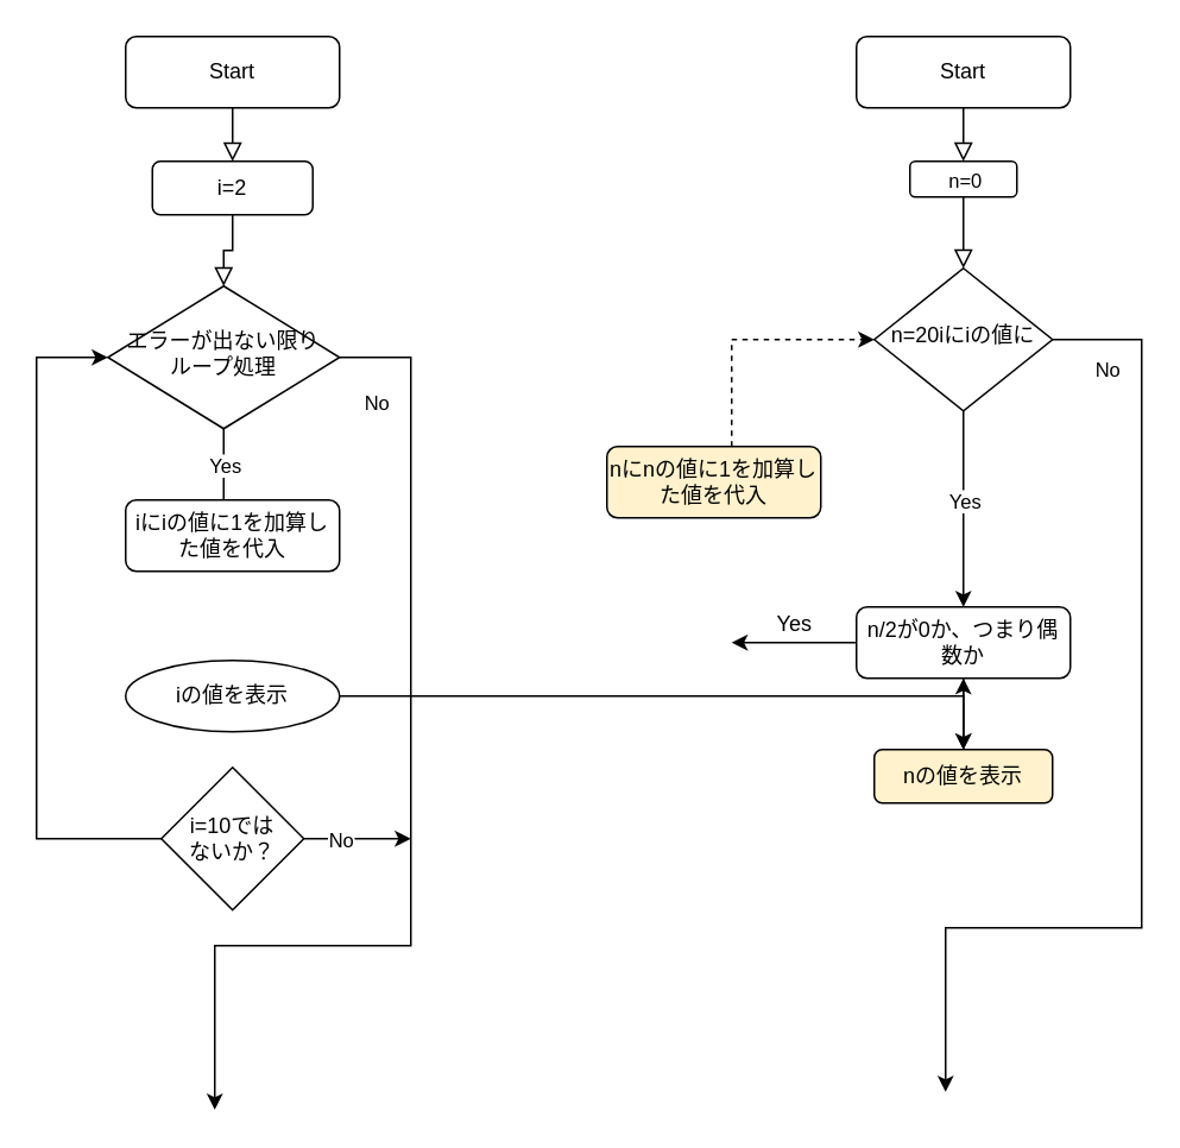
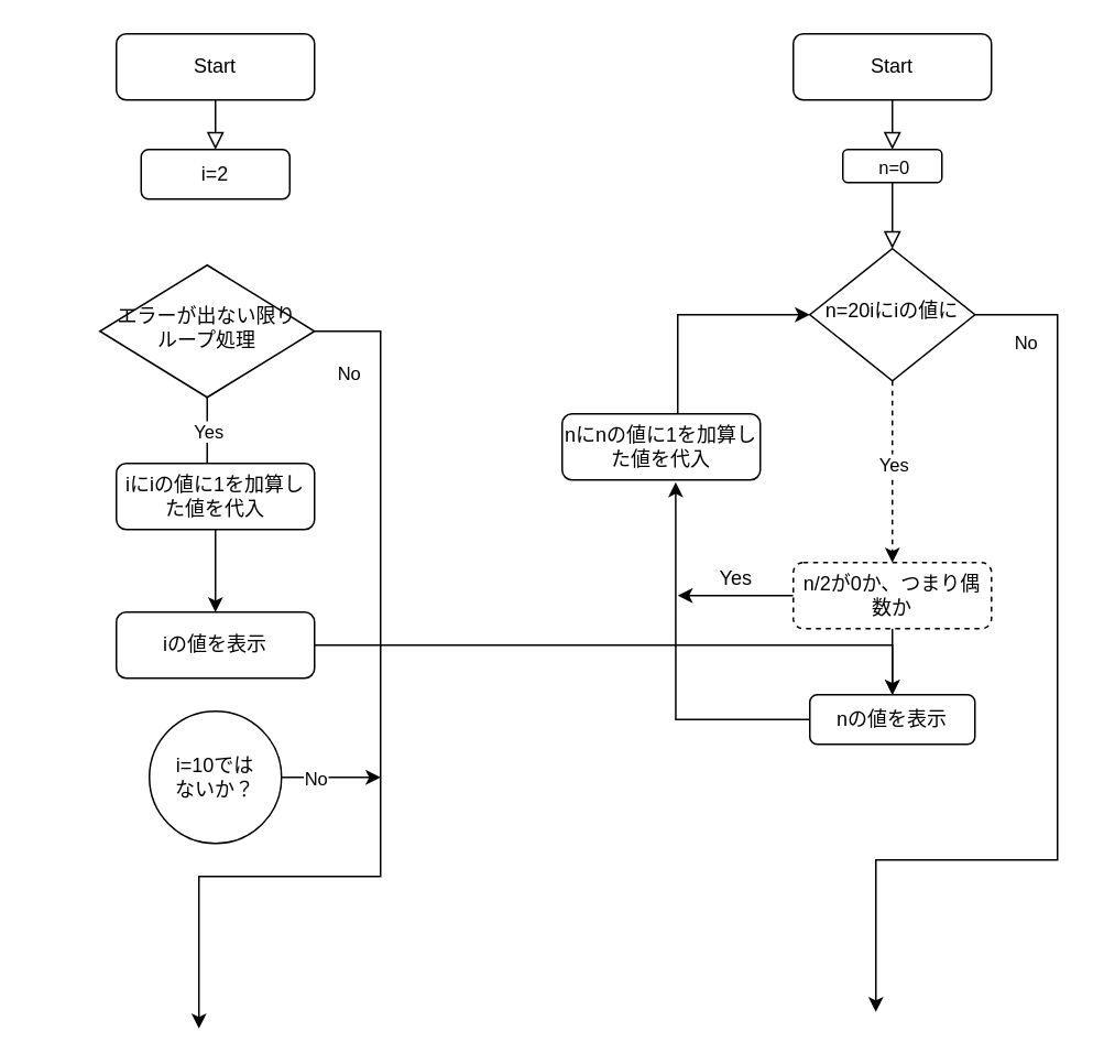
  <mxCell id="0" />
  <mxCell id="1" parent="0" />
  <mxCell id="2" value="" style="rounded=0;html=1;jettySize=auto;orthogonalLoop=1;fontSize=11;endArrow=block;endFill=0;endSize=8;strokeWidth=1;shadow=0;labelBackgroundColor=none;edgeStyle=orthogonalEdgeStyle;" parent="1" source="13" target="8" edge="1"><mxGeometry relative="1" as="geometry" /></mxCell>
  <mxCell id="3" value="Start" style="rounded=1;whiteSpace=wrap;html=1;fontSize=12;glass=0;strokeWidth=1;shadow=0;" parent="1" vertex="1"><mxGeometry x="480" y="20" width="120" height="40" as="geometry" /></mxCell>
- <mxCell id="4" value="" style="edgeStyle=orthogonalEdgeStyle;rounded=0;orthogonalLoop=1;jettySize=auto;html=1;entryX=0.5;entryY=0;entryDx=0;entryDy=0;" parent="1" source="8" target="12" edge="1"><mxGeometry relative="1" as="geometry"><mxPoint x="540" y="310" as="targetPoint" /></mxGeometry></mxCell>
+ <mxCell id="4" value="" style="edgeStyle=orthogonalEdgeStyle;rounded=0;orthogonalLoop=1;jettySize=auto;html=1;entryX=0.5;entryY=0;entryDx=0;entryDy=0;dashed=1;" parent="1" source="8" target="12" edge="1"><mxGeometry relative="1" as="geometry"><mxPoint x="540" y="310" as="targetPoint" /></mxGeometry></mxCell>
  <mxCell id="5" value="Yes" style="edgeLabel;html=1;align=center;verticalAlign=middle;resizable=0;points=[];" parent="4" vertex="1" connectable="0"><mxGeometry x="-0.525" y="10" relative="1" as="geometry"><mxPoint x="-10" y="24" as="offset" /></mxGeometry></mxCell>
  <mxCell id="6" value="" style="edgeStyle=orthogonalEdgeStyle;rounded=0;orthogonalLoop=1;jettySize=auto;html=1;" parent="1" source="8" edge="1"><mxGeometry relative="1" as="geometry"><mxPoint x="530" y="612" as="targetPoint" /><Array as="points"><mxPoint x="640" y="190" /><mxPoint x="640" y="520" /><mxPoint x="530" y="520" /></Array></mxGeometry></mxCell>
  <mxCell id="7" value="No" style="edgeLabel;html=1;align=center;verticalAlign=middle;resizable=0;points=[];" parent="6" vertex="1" connectable="0"><mxGeometry x="-0.773" y="-46" relative="1" as="geometry"><mxPoint x="26" as="offset" /></mxGeometry></mxCell>
  <mxCell id="8" value="n=20iにiの値に" style="rhombus;whiteSpace=wrap;html=1;shadow=0;fontFamily=Helvetica;fontSize=12;align=center;strokeWidth=1;spacing=6;spacingTop=-4;" parent="1" vertex="1"><mxGeometry x="490" y="150" width="100" height="80" as="geometry" /></mxCell>
- <mxCell id="9" value="" style="edgeStyle=orthogonalEdgeStyle;rounded=0;orthogonalLoop=1;jettySize=auto;html=1;entryX=0;entryY=0.5;entryDx=0;entryDy=0;exitX=0;exitY=0.5;exitDx=0;exitDy=0;dashed=1;" parent="1" source="19" target="8" edge="1"><mxGeometry relative="1" as="geometry"><mxPoint x="440" y="190" as="targetPoint" /><Array as="points"><mxPoint x="410" y="190" /></Array><mxPoint x="500" y="460" as="sourcePoint" /></mxGeometry></mxCell>
+ <mxCell id="9" value="" style="edgeStyle=orthogonalEdgeStyle;rounded=0;orthogonalLoop=1;jettySize=auto;html=1;entryX=0;entryY=0.5;entryDx=0;entryDy=0;exitX=0;exitY=0.5;exitDx=0;exitDy=0;" parent="1" source="19" target="8" edge="1"><mxGeometry relative="1" as="geometry"><mxPoint x="440" y="190" as="targetPoint" /><Array as="points"><mxPoint x="410" y="190" /></Array><mxPoint x="500" y="460" as="sourcePoint" /></mxGeometry></mxCell>
  <mxCell id="10" value="" style="edgeStyle=orthogonalEdgeStyle;rounded=0;orthogonalLoop=1;jettySize=auto;html=1;" parent="1" source="12" edge="1"><mxGeometry relative="1" as="geometry"><mxPoint x="540" y="420" as="targetPoint" /></mxGeometry></mxCell>
  <mxCell id="11" value="" style="edgeStyle=orthogonalEdgeStyle;rounded=0;orthogonalLoop=1;jettySize=auto;html=1;" parent="1" source="12" edge="1"><mxGeometry relative="1" as="geometry"><mxPoint x="410" y="360" as="targetPoint" /></mxGeometry></mxCell>
- <mxCell id="12" value="n/2が0か、つまり偶数か" style="rounded=1;whiteSpace=wrap;html=1;fontSize=12;glass=0;strokeWidth=1;shadow=0;" parent="1" vertex="1"><mxGeometry x="480" y="340" width="120" height="40" as="geometry" /></mxCell>
+ <mxCell id="12" value="n/2が0か、つまり偶数か" style="rounded=1;whiteSpace=wrap;html=1;fontSize=12;glass=0;strokeWidth=1;shadow=0;dashed=1;" parent="1" vertex="1"><mxGeometry x="480" y="340" width="120" height="40" as="geometry" /></mxCell>
  <mxCell id="13" value="" style="rounded=1;whiteSpace=wrap;html=1;" parent="1" vertex="1"><mxGeometry x="510" y="90" width="60" height="20" as="geometry" /></mxCell>
  <mxCell id="14" value="" style="rounded=0;html=1;jettySize=auto;orthogonalLoop=1;fontSize=11;endArrow=block;endFill=0;endSize=8;strokeWidth=1;shadow=0;labelBackgroundColor=none;edgeStyle=orthogonalEdgeStyle;" parent="1" source="3" target="13" edge="1"><mxGeometry relative="1" as="geometry"><mxPoint x="540" y="60" as="sourcePoint" /><mxPoint x="540" y="150" as="targetPoint" /></mxGeometry></mxCell>
  <mxCell id="15" value="n=0" style="edgeLabel;html=1;align=center;verticalAlign=middle;resizable=0;points=[];" parent="14" vertex="1" connectable="0"><mxGeometry x="1" y="12" relative="1" as="geometry"><mxPoint x="-12" y="10" as="offset" /></mxGeometry></mxCell>
- <mxCell id="16" value="" style="edgeStyle=orthogonalEdgeStyle;rounded=0;orthogonalLoop=1;jettySize=auto;html=1;" parent="1" source="17" target="12" edge="1"><mxGeometry relative="1" as="geometry"><mxPoint x="410" y="435" as="targetPoint" /></mxGeometry></mxCell>
- <mxCell id="17" value="nの値を表示" style="rounded=1;whiteSpace=wrap;html=1;fillColor=#fff2cc;" parent="1" vertex="1"><mxGeometry x="490" y="420" width="100" height="30" as="geometry" /></mxCell>
+ <mxCell id="16" value="" style="edgeStyle=orthogonalEdgeStyle;rounded=0;orthogonalLoop=1;jettySize=auto;html=1;entryX=0.573;entryY=1.035;entryDx=0;entryDy=0;entryPerimeter=0;" parent="1" source="17" target="19" edge="1"><mxGeometry relative="1" as="geometry"><mxPoint x="410" y="435" as="targetPoint" /></mxGeometry></mxCell>
+ <mxCell id="17" value="nの値を表示" style="rounded=1;whiteSpace=wrap;html=1;" parent="1" vertex="1"><mxGeometry x="490" y="420" width="100" height="30" as="geometry" /></mxCell>
  <mxCell id="18" value="Yes" style="text;html=1;align=center;verticalAlign=middle;resizable=0;points=[];autosize=1;" parent="1" vertex="1"><mxGeometry x="430" y="340" width="30" height="20" as="geometry" /></mxCell>
- <mxCell id="19" value="nにnの値に1を加算した値を代入" style="rounded=1;whiteSpace=wrap;html=1;fontSize=12;glass=0;strokeWidth=1;shadow=0;fillColor=#fff2cc;" parent="1" vertex="1"><mxGeometry x="340" y="250" width="120" height="40" as="geometry" /></mxCell>
- <mxCell id="20" value="" style="rounded=0;html=1;jettySize=auto;orthogonalLoop=1;fontSize=11;endArrow=block;endFill=0;endSize=8;strokeWidth=1;shadow=0;labelBackgroundColor=none;edgeStyle=orthogonalEdgeStyle;" parent="1" source="35" target="26" edge="1"><mxGeometry relative="1" as="geometry" /></mxCell>
+ <mxCell id="19" value="nにnの値に1を加算した値を代入" style="rounded=1;whiteSpace=wrap;html=1;fontSize=12;glass=0;strokeWidth=1;shadow=0;" parent="1" vertex="1"><mxGeometry x="340" y="250" width="120" height="40" as="geometry" /></mxCell>
  <mxCell id="21" value="Start" style="rounded=1;whiteSpace=wrap;html=1;fontSize=12;glass=0;strokeWidth=1;shadow=0;" parent="1" vertex="1"><mxGeometry x="70" y="20" width="120" height="40" as="geometry" /></mxCell>
  <mxCell id="22" value="" style="edgeStyle=orthogonalEdgeStyle;rounded=0;orthogonalLoop=1;jettySize=auto;html=1;" parent="1" source="26" edge="1"><mxGeometry relative="1" as="geometry"><mxPoint x="130" y="320" as="targetPoint" /></mxGeometry></mxCell>
  <mxCell id="23" value="Yes" style="edgeLabel;html=1;align=center;verticalAlign=middle;resizable=0;points=[];" parent="22" vertex="1" connectable="0"><mxGeometry x="-0.525" y="10" relative="1" as="geometry"><mxPoint x="-10" as="offset" /></mxGeometry></mxCell>
  <mxCell id="24" value="" style="edgeStyle=orthogonalEdgeStyle;rounded=0;orthogonalLoop=1;jettySize=auto;html=1;" parent="1" source="26" edge="1"><mxGeometry relative="1" as="geometry"><mxPoint x="120" y="622" as="targetPoint" /><Array as="points"><mxPoint x="230" y="200" /><mxPoint x="230" y="530" /><mxPoint x="120" y="530" /></Array></mxGeometry></mxCell>
  <mxCell id="25" value="No" style="edgeLabel;html=1;align=center;verticalAlign=middle;resizable=0;points=[];" parent="24" vertex="1" connectable="0"><mxGeometry x="-0.773" y="-46" relative="1" as="geometry"><mxPoint x="26" as="offset" /></mxGeometry></mxCell>
  <mxCell id="26" value="エラーが出ない限り&lt;br&gt;ループ処理" style="rhombus;whiteSpace=wrap;html=1;shadow=0;fontFamily=Helvetica;fontSize=12;align=center;strokeWidth=1;spacing=6;spacingTop=-4;" parent="1" vertex="1"><mxGeometry x="60" y="160" width="130" height="80" as="geometry" /></mxCell>
- <mxCell id="27" value="" style="edgeStyle=orthogonalEdgeStyle;rounded=0;orthogonalLoop=1;jettySize=auto;html=1;entryX=0;entryY=0.5;entryDx=0;entryDy=0;exitX=0;exitY=0.5;exitDx=0;exitDy=0;" parent="1" source="34" target="26" edge="1"><mxGeometry relative="1" as="geometry"><mxPoint x="30" y="200" as="targetPoint" /><Array as="points"><mxPoint x="20" y="470" /><mxPoint x="20" y="200" /></Array></mxGeometry></mxCell>
  <mxCell id="28" value="" style="edgeStyle=orthogonalEdgeStyle;rounded=0;orthogonalLoop=1;jettySize=auto;html=1;" parent="1" source="29" target="17" edge="1"><mxGeometry relative="1" as="geometry" /></mxCell>
- <mxCell id="29" value="iの値を表示" style="ellipse;whiteSpace=wrap;html=1;fontSize=12;glass=0;strokeWidth=1;shadow=0;" parent="1" vertex="1"><mxGeometry x="70" y="370" width="120" height="40" as="geometry" /></mxCell>
+ <mxCell id="29" value="iの値を表示" style="rounded=1;whiteSpace=wrap;html=1;fontSize=12;glass=0;strokeWidth=1;shadow=0;" parent="1" vertex="1"><mxGeometry x="70" y="370" width="120" height="40" as="geometry" /></mxCell>
+ <mxCell id="30" value="" style="edgeStyle=orthogonalEdgeStyle;rounded=0;orthogonalLoop=1;jettySize=auto;html=1;" parent="1" source="31" target="29" edge="1"><mxGeometry relative="1" as="geometry" /></mxCell>
  <mxCell id="31" value="iにiの値に1を加算した値を代入" style="rounded=1;whiteSpace=wrap;html=1;fontSize=12;glass=0;strokeWidth=1;shadow=0;" parent="1" vertex="1"><mxGeometry x="70" y="280" width="120" height="40" as="geometry" /></mxCell>
  <mxCell id="32" value="" style="edgeStyle=none;rounded=0;orthogonalLoop=1;jettySize=auto;html=1;" parent="1" source="34" edge="1"><mxGeometry relative="1" as="geometry"><mxPoint x="230" y="470" as="targetPoint" /></mxGeometry></mxCell>
  <mxCell id="33" value="No" style="edgeLabel;html=1;align=center;verticalAlign=middle;resizable=0;points=[];" parent="32" vertex="1" connectable="0"><mxGeometry x="-0.573" y="12" relative="1" as="geometry"><mxPoint x="7" y="12" as="offset" /></mxGeometry></mxCell>
- <mxCell id="34" value="i=10では&lt;br&gt;ないか？" style="rhombus;whiteSpace=wrap;html=1;" parent="1" vertex="1"><mxGeometry x="90" y="430" width="80" height="80" as="geometry" /></mxCell>
+ <mxCell id="34" value="i=10では&lt;br&gt;ないか？" style="ellipse;whiteSpace=wrap;html=1;" parent="1" vertex="1"><mxGeometry x="90" y="430" width="80" height="80" as="geometry" /></mxCell>
  <mxCell id="35" value="i=2" style="rounded=1;whiteSpace=wrap;html=1;" parent="1" vertex="1"><mxGeometry x="85" y="90" width="90" height="30" as="geometry" /></mxCell>
  <mxCell id="36" value="" style="rounded=0;html=1;jettySize=auto;orthogonalLoop=1;fontSize=11;endArrow=block;endFill=0;endSize=8;strokeWidth=1;shadow=0;labelBackgroundColor=none;edgeStyle=orthogonalEdgeStyle;" parent="1" source="21" target="35" edge="1"><mxGeometry relative="1" as="geometry"><mxPoint x="130" y="60" as="sourcePoint" /><mxPoint x="130" y="160" as="targetPoint" /></mxGeometry></mxCell>
